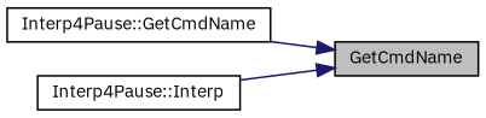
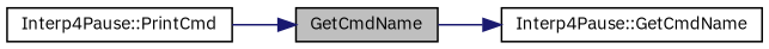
  digraph {
    fontname="IBM Plex Sans"
    rankdir=RL
    node [color=black fillcolor=white fontname="IBM Plex Sans" fontsize=10 shape=record style=filled]
    edge [color=midnightblue dir=back fontname="IBM Plex Sans" fontsize=10 labelfontname=FreeSans labelfontsize=10 style=solid]
    n1 [fillcolor=grey75 fontcolor=black height=0.2 label=GetCmdName width=0.4]
    n2 [height=0.2 label="Interp4Pause::GetCmdName" width=0.4]
-   n3 [height=0.2 label="Interp4Pause::Interp" width=0.4]
-   n1 -> n2
+   n3 [height=0.2 label="Interp4Pause::PrintCmd" width=0.4]
+   n2 -> n1
    n1 -> n3
  }
